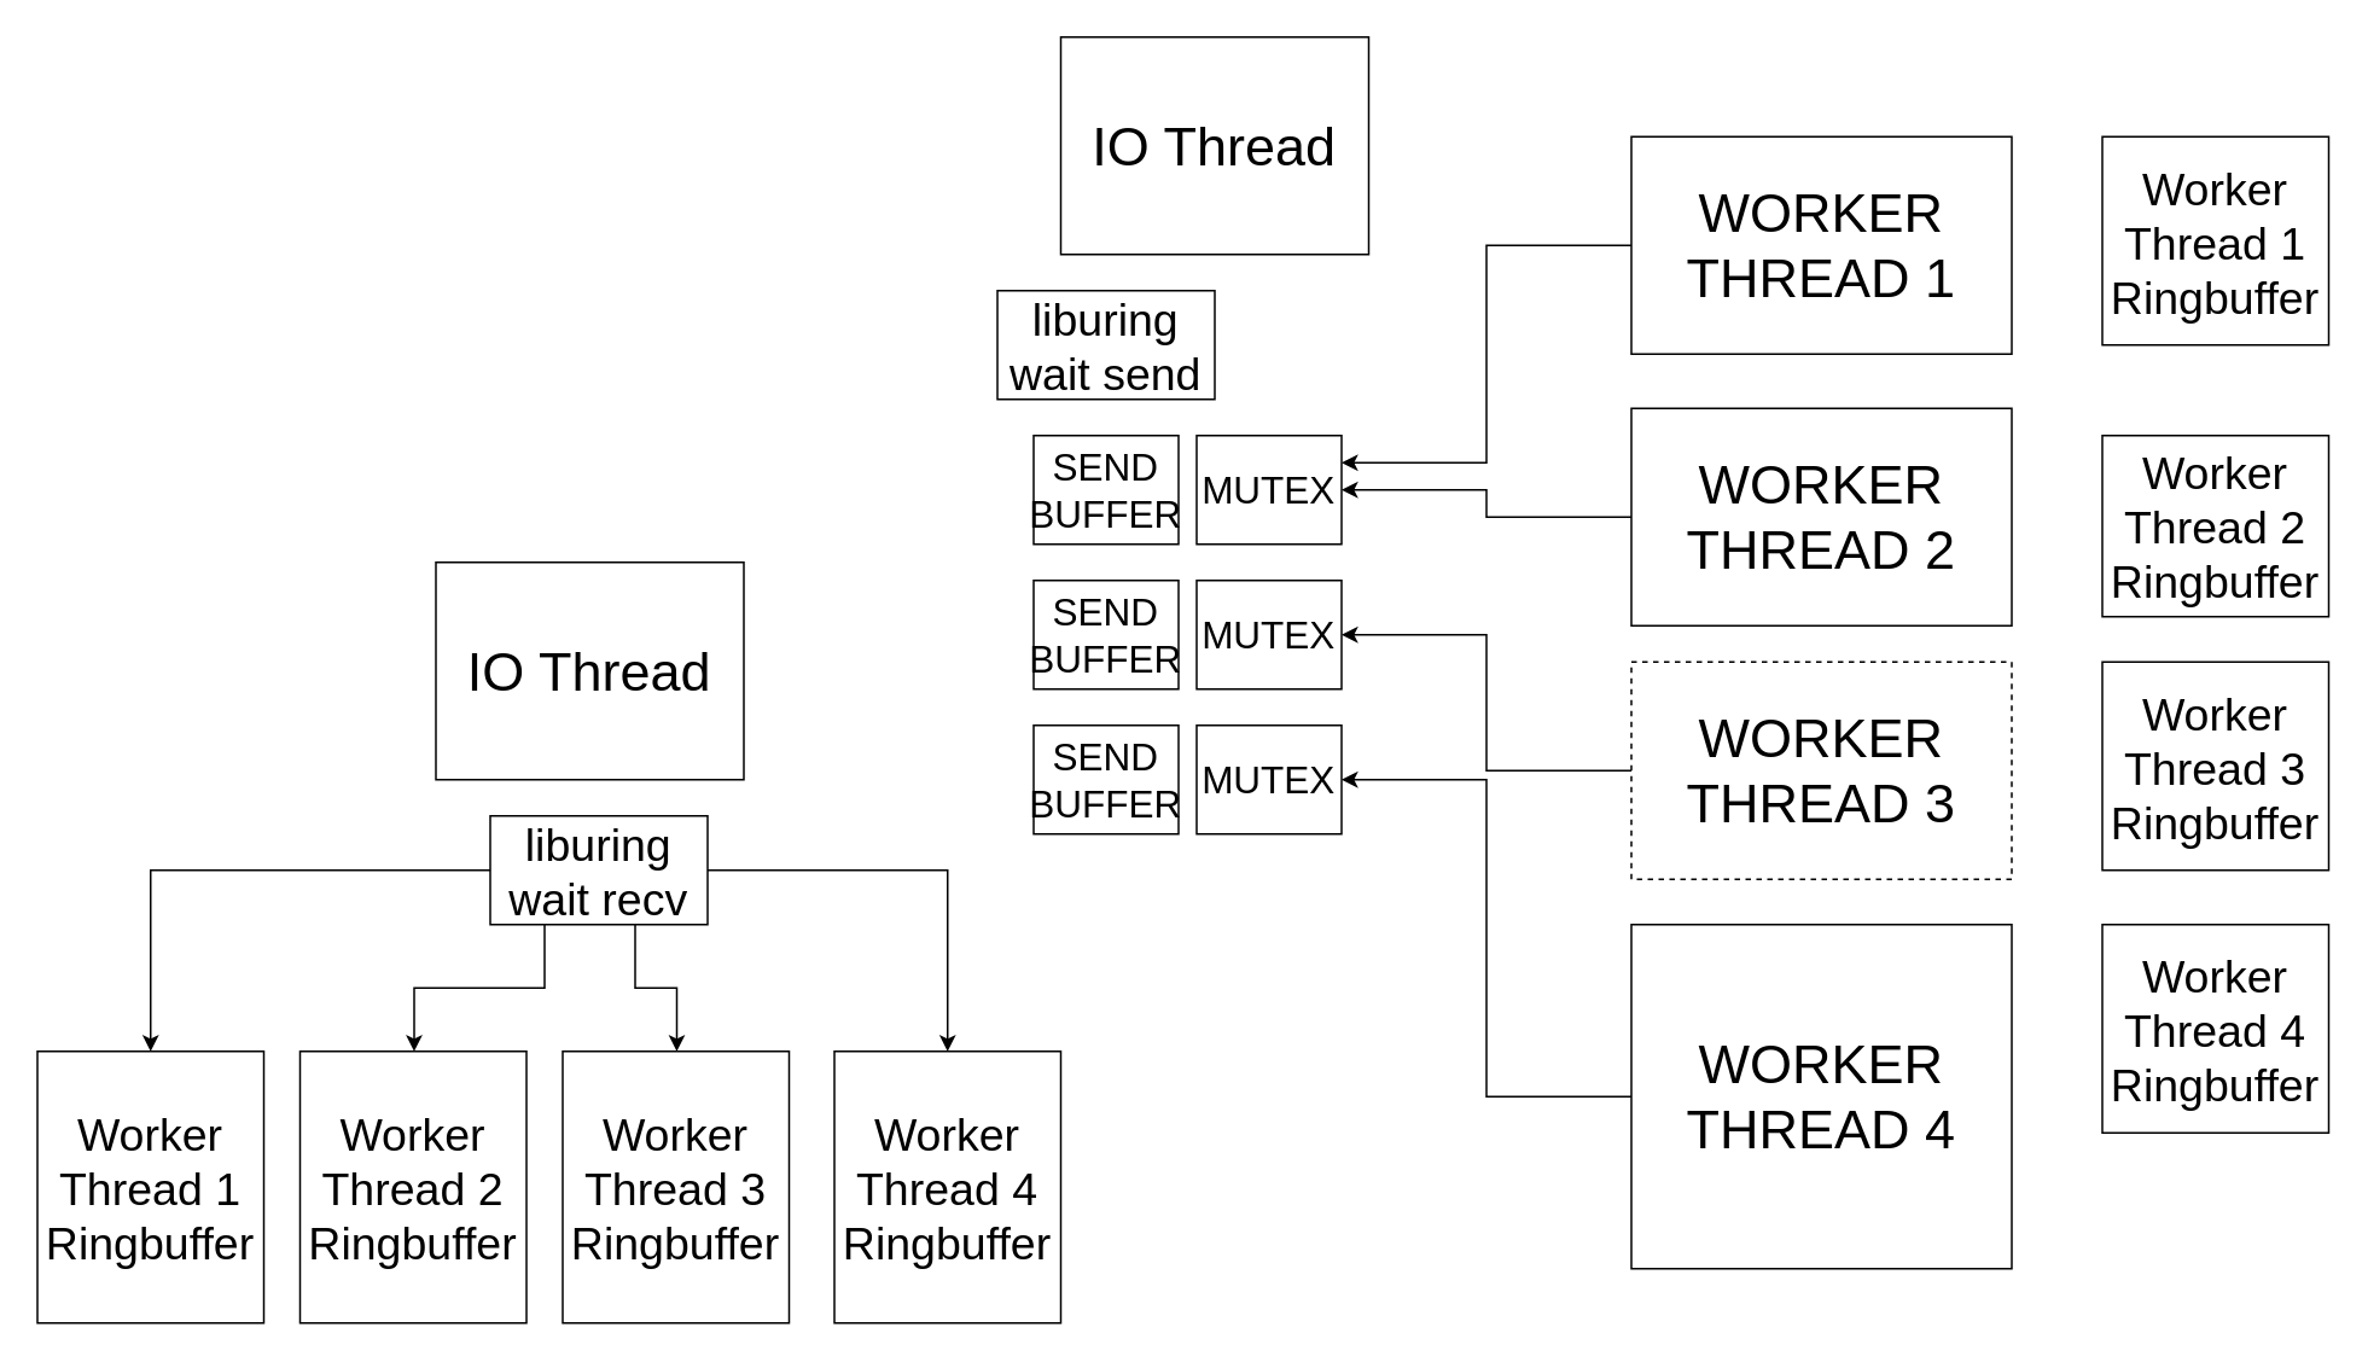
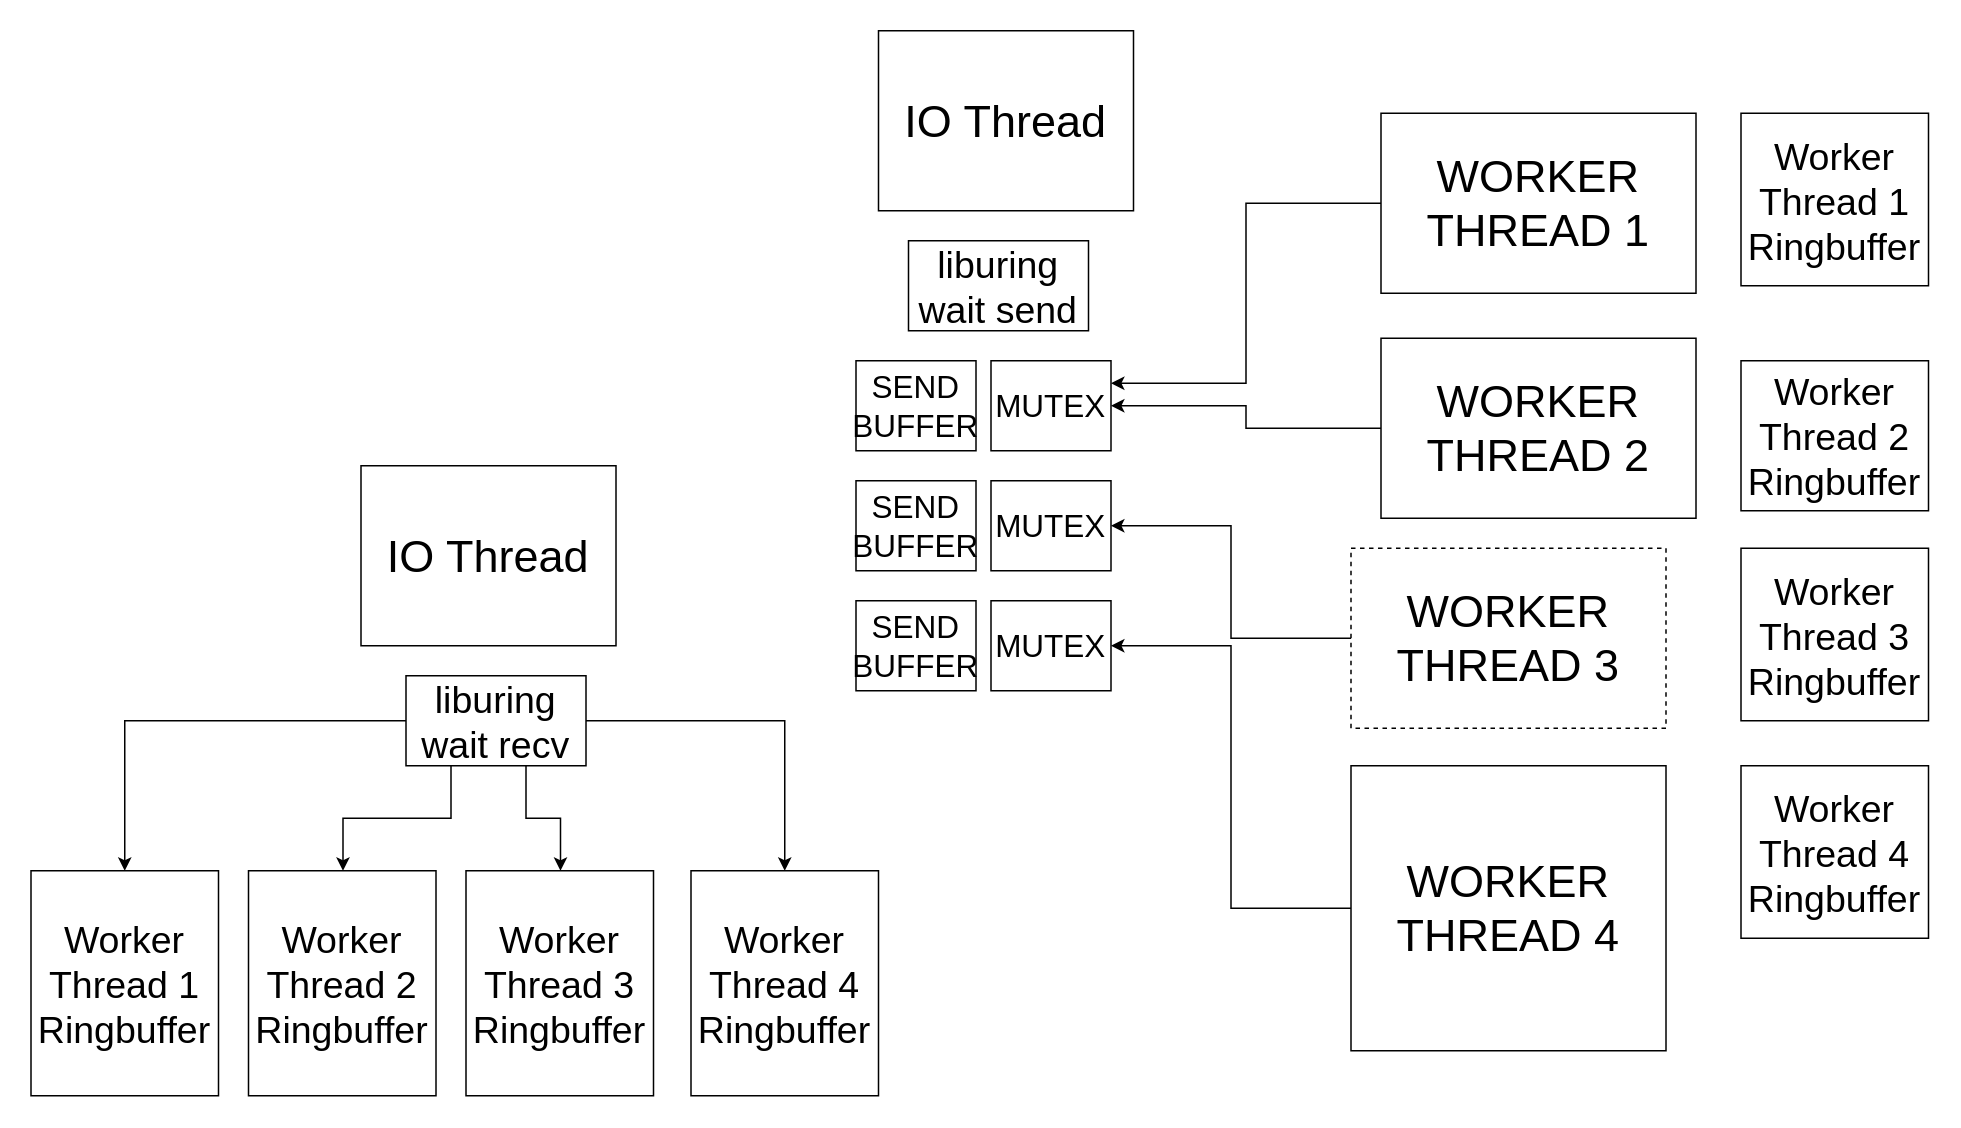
  <mxCell id="0" />
  <mxCell id="1" parent="0" />
  <mxCell id="2" value="&lt;font style=&quot;font-size: 30px;&quot;&gt;IO Thread&lt;/font&gt;" style="rounded=0;whiteSpace=wrap;html=1;" vertex="1" parent="1"><mxGeometry x="585" y="20" width="170" height="120" as="geometry" /></mxCell>
  <mxCell id="3" value="&lt;font style=&quot;font-size: 21px;&quot;&gt;SEND BUFFER&lt;/font&gt;" style="rounded=0;whiteSpace=wrap;html=1;" vertex="1" parent="1"><mxGeometry x="570" y="240" width="80" height="60" as="geometry" /></mxCell>
  <mxCell id="4" style="edgeStyle=orthogonalEdgeStyle;rounded=0;orthogonalLoop=1;jettySize=auto;html=1;entryX=1;entryY=0.25;entryDx=0;entryDy=0;" edge="1" parent="1" source="5" target="13"><mxGeometry relative="1" as="geometry" /></mxCell>
- <mxCell id="5" value="&lt;font style=&quot;font-size: 30px;&quot;&gt;WORKER THREAD 1&lt;/font&gt;" style="rounded=0;whiteSpace=wrap;html=1;" vertex="1" parent="1"><mxGeometry x="900" y="75" width="210" height="120" as="geometry" /></mxCell>
+ <mxCell id="5" value="&lt;font style=&quot;font-size: 30px;&quot;&gt;WORKER THREAD 1&lt;/font&gt;" style="rounded=0;whiteSpace=wrap;html=1;" vertex="1" parent="1"><mxGeometry x="920" y="75" width="210" height="120" as="geometry" /></mxCell>
  <mxCell id="6" style="edgeStyle=orthogonalEdgeStyle;rounded=0;orthogonalLoop=1;jettySize=auto;html=1;entryX=1;entryY=0.5;entryDx=0;entryDy=0;" edge="1" parent="1" source="7" target="13"><mxGeometry relative="1" as="geometry" /></mxCell>
- <mxCell id="7" value="&lt;font style=&quot;font-size: 30px;&quot;&gt;WORKER THREAD 2&lt;/font&gt;" style="rounded=0;whiteSpace=wrap;html=1;" vertex="1" parent="1"><mxGeometry x="900" y="225" width="210" height="120" as="geometry" /></mxCell>
+ <mxCell id="7" value="&lt;font style=&quot;font-size: 30px;&quot;&gt;WORKER THREAD 2&lt;/font&gt;" style="rounded=0;whiteSpace=wrap;html=1;" vertex="1" parent="1"><mxGeometry x="920" y="225" width="210" height="120" as="geometry" /></mxCell>
  <mxCell id="8" style="edgeStyle=orthogonalEdgeStyle;rounded=0;orthogonalLoop=1;jettySize=auto;html=1;entryX=1;entryY=0.5;entryDx=0;entryDy=0;" edge="1" parent="1" source="9" target="14"><mxGeometry relative="1" as="geometry" /></mxCell>
  <mxCell id="9" value="&lt;font style=&quot;font-size: 30px;&quot;&gt;WORKER THREAD 3&lt;/font&gt;" style="rounded=0;whiteSpace=wrap;html=1;dashed=1;" vertex="1" parent="1"><mxGeometry x="900" y="365" width="210" height="120" as="geometry" /></mxCell>
  <mxCell id="10" value="&lt;font style=&quot;font-size: 21px;&quot;&gt;SEND BUFFER&lt;/font&gt;" style="rounded=0;whiteSpace=wrap;html=1;" vertex="1" parent="1"><mxGeometry x="570" y="320" width="80" height="60" as="geometry" /></mxCell>
  <mxCell id="11" value="&lt;font style=&quot;font-size: 21px;&quot;&gt;SEND BUFFER&lt;/font&gt;" style="rounded=0;whiteSpace=wrap;html=1;" vertex="1" parent="1"><mxGeometry x="570" y="400" width="80" height="60" as="geometry" /></mxCell>
- <mxCell id="12" value="&lt;font style=&quot;font-size: 25px;&quot;&gt;liburing wait send&lt;/font&gt;" style="rounded=0;whiteSpace=wrap;html=1;" vertex="1" parent="1"><mxGeometry x="550" y="160" width="120" height="60" as="geometry" /></mxCell>
+ <mxCell id="12" value="&lt;font style=&quot;font-size: 25px;&quot;&gt;liburing wait send&lt;/font&gt;" style="rounded=0;whiteSpace=wrap;html=1;" vertex="1" parent="1"><mxGeometry x="605" y="160" width="120" height="60" as="geometry" /></mxCell>
  <mxCell id="13" value="&lt;font style=&quot;font-size: 21px;&quot;&gt;MUTEX&lt;/font&gt;" style="rounded=0;whiteSpace=wrap;html=1;" vertex="1" parent="1"><mxGeometry x="660" y="240" width="80" height="60" as="geometry" /></mxCell>
  <mxCell id="14" value="&lt;font style=&quot;font-size: 21px;&quot;&gt;MUTEX&lt;/font&gt;" style="rounded=0;whiteSpace=wrap;html=1;" vertex="1" parent="1"><mxGeometry x="660" y="320" width="80" height="60" as="geometry" /></mxCell>
  <mxCell id="15" value="&lt;font style=&quot;font-size: 21px;&quot;&gt;MUTEX&lt;/font&gt;" style="rounded=0;whiteSpace=wrap;html=1;" vertex="1" parent="1"><mxGeometry x="660" y="400" width="80" height="60" as="geometry" /></mxCell>
  <mxCell id="16" style="edgeStyle=orthogonalEdgeStyle;rounded=0;orthogonalLoop=1;jettySize=auto;html=1;entryX=1;entryY=0.5;entryDx=0;entryDy=0;" edge="1" parent="1" source="17" target="15"><mxGeometry relative="1" as="geometry" /></mxCell>
  <mxCell id="17" value="&lt;font style=&quot;font-size: 30px;&quot;&gt;WORKER THREAD 4&lt;/font&gt;" style="rounded=0;whiteSpace=wrap;html=1;" vertex="1" parent="1"><mxGeometry x="900" y="510" width="210" height="190" as="geometry" /></mxCell>
  <mxCell id="18" style="edgeStyle=orthogonalEdgeStyle;rounded=0;orthogonalLoop=1;jettySize=auto;html=1;entryX=0.5;entryY=0;entryDx=0;entryDy=0;" edge="1" parent="1" source="22" target="23"><mxGeometry relative="1" as="geometry" /></mxCell>
  <mxCell id="19" style="edgeStyle=orthogonalEdgeStyle;rounded=0;orthogonalLoop=1;jettySize=auto;html=1;" edge="1" parent="1" source="22" target="24"><mxGeometry relative="1" as="geometry"><Array as="points"><mxPoint x="300" y="545" /><mxPoint x="228" y="545" /></Array></mxGeometry></mxCell>
  <mxCell id="20" style="edgeStyle=orthogonalEdgeStyle;rounded=0;orthogonalLoop=1;jettySize=auto;html=1;" edge="1" parent="1" source="22" target="25"><mxGeometry relative="1" as="geometry"><Array as="points"><mxPoint x="350" y="545" /><mxPoint x="373" y="545" /></Array></mxGeometry></mxCell>
  <mxCell id="21" style="edgeStyle=orthogonalEdgeStyle;rounded=0;orthogonalLoop=1;jettySize=auto;html=1;" edge="1" parent="1" source="22" target="30"><mxGeometry relative="1" as="geometry" /></mxCell>
  <mxCell id="22" value="&lt;font style=&quot;font-size: 25px;&quot;&gt;liburing wait recv&lt;/font&gt;" style="rounded=0;whiteSpace=wrap;html=1;" vertex="1" parent="1"><mxGeometry x="270" y="450" width="120" height="60" as="geometry" /></mxCell>
  <mxCell id="23" value="Worker Thread 1 Ringbuffer" style="rounded=0;whiteSpace=wrap;html=1;fontSize=25;" vertex="1" parent="1"><mxGeometry x="20" y="580" width="125" height="150" as="geometry" /></mxCell>
  <mxCell id="24" value="Worker Thread 2 Ringbuffer" style="rounded=0;whiteSpace=wrap;html=1;fontSize=25;" vertex="1" parent="1"><mxGeometry x="165" y="580" width="125" height="150" as="geometry" /></mxCell>
  <mxCell id="25" value="Worker Thread 3 Ringbuffer" style="rounded=0;whiteSpace=wrap;html=1;fontSize=25;" vertex="1" parent="1"><mxGeometry x="310" y="580" width="125" height="150" as="geometry" /></mxCell>
  <mxCell id="26" value="Worker Thread 1 Ringbuffer" style="rounded=0;whiteSpace=wrap;html=1;fontSize=25;" vertex="1" parent="1"><mxGeometry x="1160" y="75" width="125" height="115" as="geometry" /></mxCell>
  <mxCell id="27" value="Worker Thread 2 Ringbuffer" style="rounded=0;whiteSpace=wrap;html=1;fontSize=25;" vertex="1" parent="1"><mxGeometry x="1160" y="240" width="125" height="100" as="geometry" /></mxCell>
  <mxCell id="28" value="Worker Thread 3 Ringbuffer" style="rounded=0;whiteSpace=wrap;html=1;fontSize=25;" vertex="1" parent="1"><mxGeometry x="1160" y="365" width="125" height="115" as="geometry" /></mxCell>
  <mxCell id="29" value="Worker Thread 4 Ringbuffer" style="rounded=0;whiteSpace=wrap;html=1;fontSize=25;" vertex="1" parent="1"><mxGeometry x="1160" y="510" width="125" height="115" as="geometry" /></mxCell>
  <mxCell id="30" value="Worker Thread 4 Ringbuffer" style="rounded=0;whiteSpace=wrap;html=1;fontSize=25;" vertex="1" parent="1"><mxGeometry x="460" y="580" width="125" height="150" as="geometry" /></mxCell>
  <mxCell id="31" value="&lt;font style=&quot;font-size: 30px;&quot;&gt;IO Thread&lt;/font&gt;" style="rounded=0;whiteSpace=wrap;html=1;" vertex="1" parent="1"><mxGeometry x="240" y="310" width="170" height="120" as="geometry" /></mxCell>
